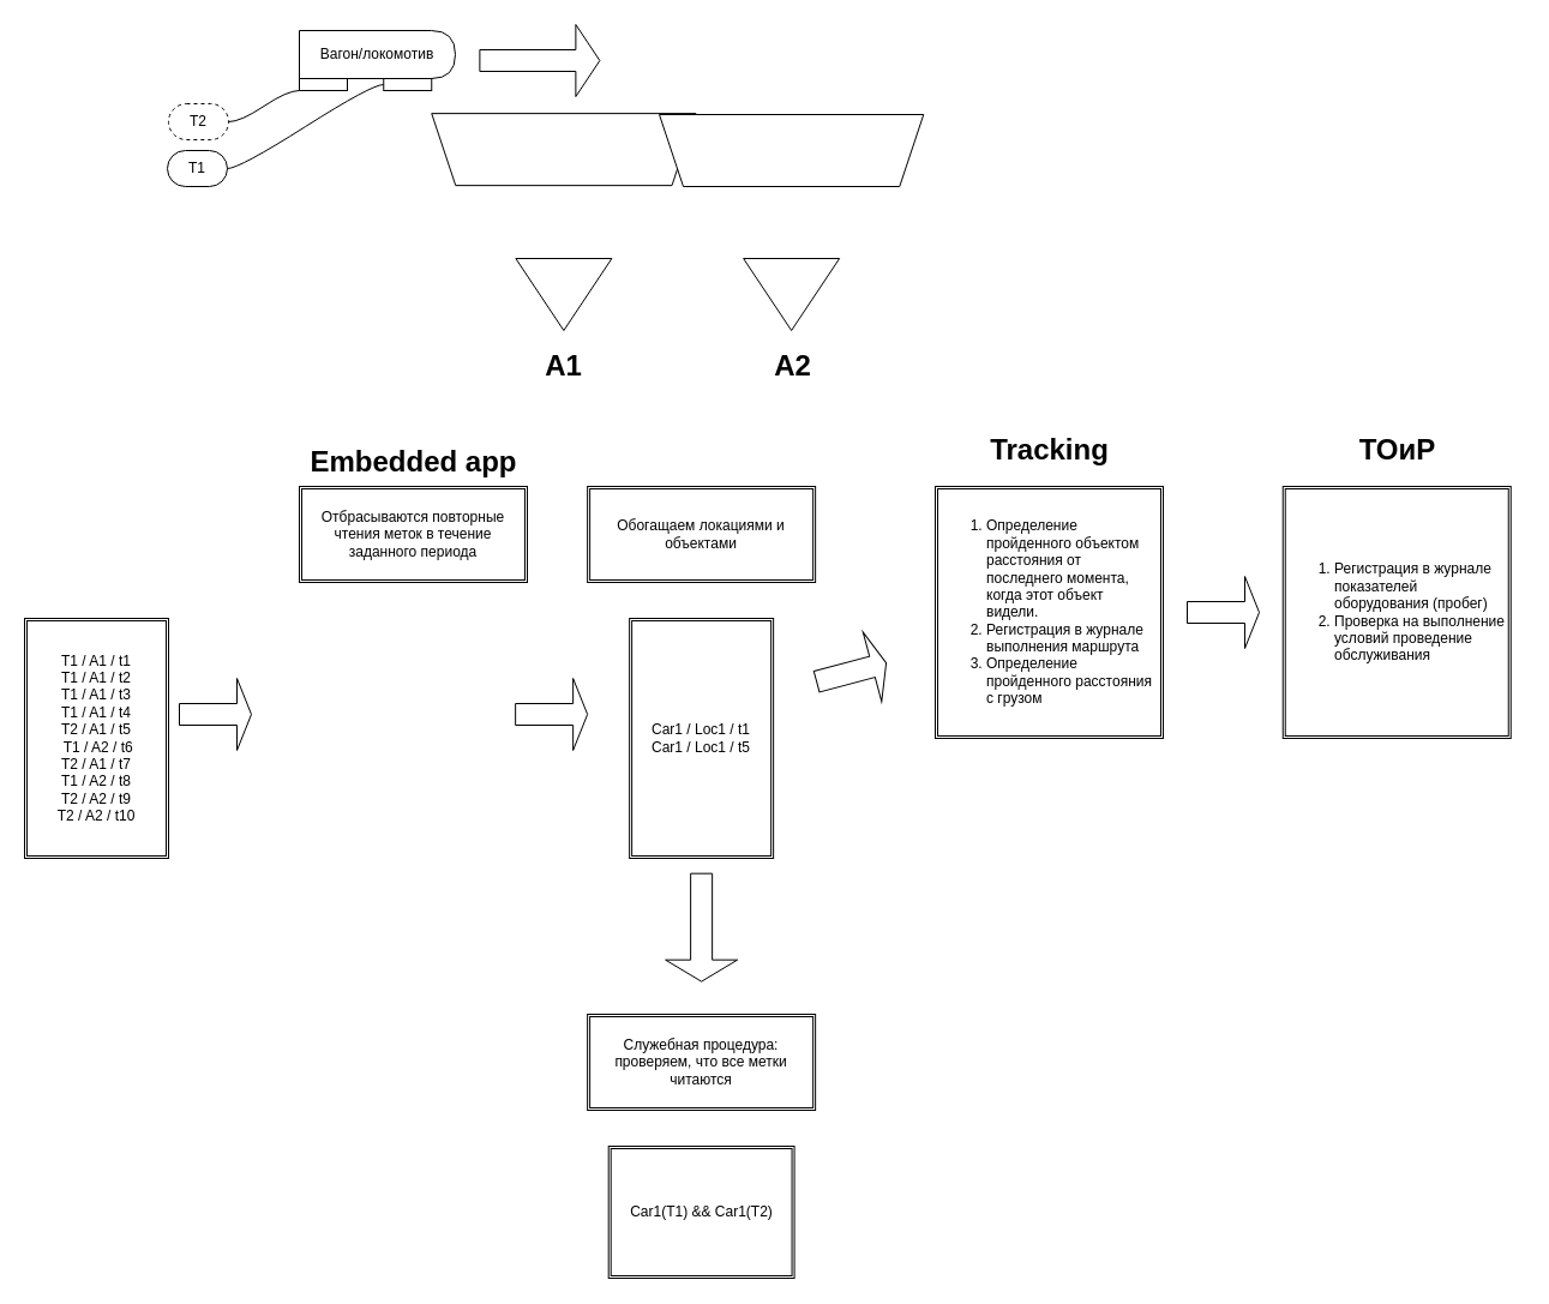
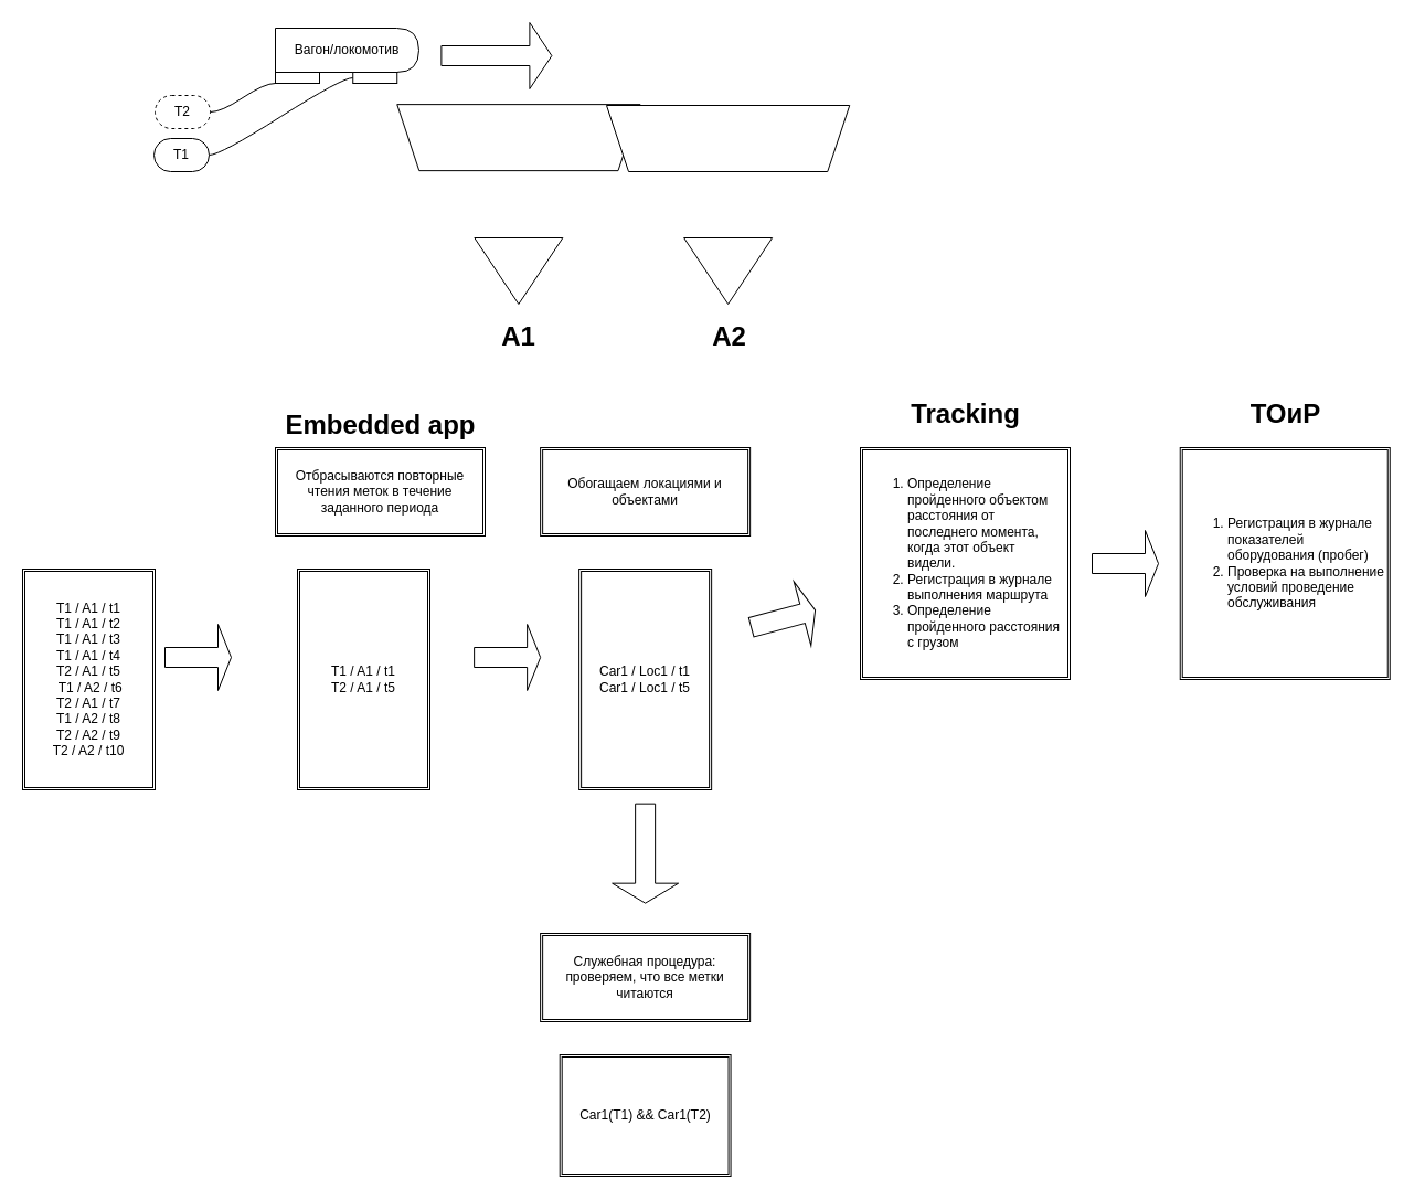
  <mxCell id="0" />
  <mxCell id="1" parent="0" />
  <mxCell id="2" value="" style="triangle;whiteSpace=wrap;html=1;rotation=90;" vertex="1" parent="1"><mxGeometry x="439.38" y="205" width="60" height="80" as="geometry" /></mxCell>
  <mxCell id="3" value="" style="triangle;whiteSpace=wrap;html=1;rotation=90;fontStyle=1" vertex="1" parent="1"><mxGeometry x="629.13" y="205" width="60" height="80" as="geometry" /></mxCell>
  <mxCell id="4" value="" style="shape=trapezoid;perimeter=trapezoidPerimeter;whiteSpace=wrap;html=1;fixedSize=1;rotation=-180;" vertex="1" parent="1"><mxGeometry x="359.25" y="94.13" width="220.26" height="60" as="geometry" /></mxCell>
  <mxCell id="5" value="" style="shape=trapezoid;perimeter=trapezoidPerimeter;whiteSpace=wrap;html=1;fixedSize=1;rotation=-180;" vertex="1" parent="1"><mxGeometry x="549" y="95" width="220.26" height="60" as="geometry" /></mxCell>
  <mxCell id="6" value="T2" style="whiteSpace=wrap;html=1;rounded=1;arcSize=50;align=center;verticalAlign=middle;strokeWidth=1;autosize=1;spacing=4;treeFolding=1;treeMoving=1;newEdgeStyle={&quot;edgeStyle&quot;:&quot;entityRelationEdgeStyle&quot;,&quot;startArrow&quot;:&quot;none&quot;,&quot;endArrow&quot;:&quot;none&quot;,&quot;segment&quot;:10,&quot;curved&quot;:1};dashed=1;" vertex="1" parent="1"><mxGeometry x="140" y="86" width="50" height="30" as="geometry" /></mxCell>
  <mxCell id="7" value="" style="edgeStyle=entityRelationEdgeStyle;startArrow=none;endArrow=none;segment=10;curved=1;rounded=0;exitX=0;exitY=1;exitDx=0;exitDy=0;" edge="1" target="6" parent="1" source="12"><mxGeometry relative="1" as="geometry"><mxPoint x="191" y="35" as="sourcePoint" /></mxGeometry></mxCell>
  <mxCell id="8" value="T1" style="whiteSpace=wrap;html=1;rounded=1;arcSize=50;align=center;verticalAlign=middle;strokeWidth=1;autosize=1;spacing=4;treeFolding=1;treeMoving=1;newEdgeStyle={&quot;edgeStyle&quot;:&quot;entityRelationEdgeStyle&quot;,&quot;startArrow&quot;:&quot;none&quot;,&quot;endArrow&quot;:&quot;none&quot;,&quot;segment&quot;:10,&quot;curved&quot;:1};" vertex="1" parent="1"><mxGeometry x="139" y="125" width="50" height="30" as="geometry" /></mxCell>
  <mxCell id="9" value="" style="edgeStyle=entityRelationEdgeStyle;startArrow=none;endArrow=none;segment=10;curved=1;rounded=0;exitX=0;exitY=0.5;exitDx=0;exitDy=0;" edge="1" target="8" parent="1" source="13"><mxGeometry relative="1" as="geometry"><mxPoint x="77" y="219" as="sourcePoint" /></mxGeometry></mxCell>
  <mxCell id="10" value="" style="group" vertex="1" connectable="0" parent="1"><mxGeometry x="249" y="25" width="130" height="50" as="geometry" /></mxCell>
  <mxCell id="11" value="Вагон/локомотив" style="shape=delay;whiteSpace=wrap;html=1;" vertex="1" parent="10"><mxGeometry width="130" height="40" as="geometry" /></mxCell>
  <mxCell id="12" value="" style="rounded=0;whiteSpace=wrap;html=1;" vertex="1" parent="10"><mxGeometry y="40" width="40" height="10" as="geometry" /></mxCell>
  <mxCell id="13" value="" style="rounded=0;whiteSpace=wrap;html=1;" vertex="1" parent="10"><mxGeometry x="70.25" y="40" width="40" height="10" as="geometry" /></mxCell>
  <mxCell id="14" value="A1" style="text;strokeColor=none;fillColor=none;html=1;fontSize=24;fontStyle=1;verticalAlign=middle;align=center;" vertex="1" parent="1"><mxGeometry x="419" y="285" width="100" height="40" as="geometry" /></mxCell>
  <mxCell id="15" value="A2" style="text;strokeColor=none;fillColor=none;html=1;fontSize=24;fontStyle=1;verticalAlign=middle;align=center;" vertex="1" parent="1"><mxGeometry x="610.13" y="285" width="100" height="40" as="geometry" /></mxCell>
  <mxCell id="16" value="" style="shape=singleArrow;whiteSpace=wrap;html=1;" vertex="1" parent="1"><mxGeometry x="399.38" y="20" width="100" height="60" as="geometry" /></mxCell>
  <mxCell id="17" value="T1 / A1 / t1&lt;br&gt;T1 / A1 / t2&lt;br&gt;T1 / A1 / t3&lt;br&gt;T1 / A1 / t4&lt;br&gt;T2 / A1 / t5&lt;br&gt;&amp;nbsp;T1 / A2 / t6&lt;br&gt;T2 / A1 / t7&lt;br&gt;T1 / A2 / t8&lt;br&gt;T2 / A2 / t9&lt;br&gt;T2 / A2 / t10" style="shape=ext;double=1;rounded=0;whiteSpace=wrap;html=1;" vertex="1" parent="1"><mxGeometry x="20" y="515" width="120" height="200" as="geometry" /></mxCell>
  <mxCell id="18" value="Embedded app" style="text;strokeColor=none;fillColor=none;html=1;fontSize=24;fontStyle=1;verticalAlign=middle;align=center;" vertex="1" parent="1"><mxGeometry x="239" y="365" width="210" height="40" as="geometry" /></mxCell>
  <mxCell id="19" value="" style="shape=singleArrow;whiteSpace=wrap;html=1;" vertex="1" parent="1"><mxGeometry x="149" y="565" width="60" height="60" as="geometry" /></mxCell>
  <mxCell id="20" value="Отбрасываются повторные чтения меток в течение заданного периода" style="shape=ext;double=1;rounded=0;whiteSpace=wrap;html=1;" vertex="1" parent="1"><mxGeometry x="249" y="405" width="190" height="80" as="geometry" /></mxCell>
+ <mxCell id="21" value="T1 / A1 / t1&lt;br&gt;T2 / A1 / t5" style="shape=ext;double=1;rounded=0;whiteSpace=wrap;html=1;" vertex="1" parent="1"><mxGeometry x="269" y="515" width="120" height="200" as="geometry" /></mxCell>
  <mxCell id="22" value="Обогащаем локациями и объектами" style="shape=ext;double=1;rounded=0;whiteSpace=wrap;html=1;" vertex="1" parent="1"><mxGeometry x="489.13" y="405" width="190" height="80" as="geometry" /></mxCell>
  <mxCell id="23" value="Car1 / Loc1 / t1&lt;br&gt;Car1 / Loc1 / t5" style="shape=ext;double=1;rounded=0;whiteSpace=wrap;html=1;" vertex="1" parent="1"><mxGeometry x="524.13" y="515" width="120" height="200" as="geometry" /></mxCell>
  <mxCell id="24" value="Служебная процедура:&lt;br&gt;проверяем, что все метки читаются" style="shape=ext;double=1;rounded=0;whiteSpace=wrap;html=1;" vertex="1" parent="1"><mxGeometry x="489.13" y="845" width="190" height="80" as="geometry" /></mxCell>
  <mxCell id="25" value="Car1(T1) &amp;amp;&amp;amp; Car1(T2)" style="shape=ext;double=1;rounded=0;whiteSpace=wrap;html=1;" vertex="1" parent="1"><mxGeometry x="506.7" y="955" width="154.87" height="110" as="geometry" /></mxCell>
  <mxCell id="26" value="" style="shape=singleArrow;whiteSpace=wrap;html=1;" vertex="1" parent="1"><mxGeometry x="429.13" y="565" width="60" height="60" as="geometry" /></mxCell>
  <mxCell id="27" value="" style="shape=singleArrow;whiteSpace=wrap;html=1;rotation=90;" vertex="1" parent="1"><mxGeometry x="539.13" y="742.66" width="90" height="60" as="geometry" /></mxCell>
  <mxCell id="28" value="&lt;div style=&quot;text-align: left;&quot;&gt;&lt;ol&gt;&lt;li&gt;Определение пройденного объектом расстояния от последнего момента, когда этот объект видели.&lt;/li&gt;&lt;li&gt;Регистрация в журнале выполнения маршрута&lt;/li&gt;&lt;li&gt;Определение пройденного расстояния с грузом&lt;/li&gt;&lt;/ol&gt;&lt;/div&gt;" style="shape=ext;double=1;rounded=0;whiteSpace=wrap;html=1;" vertex="1" parent="1"><mxGeometry x="779" y="405" width="190" height="210" as="geometry" /></mxCell>
  <mxCell id="29" value="Tracking" style="text;strokeColor=none;fillColor=none;html=1;fontSize=24;fontStyle=1;verticalAlign=middle;align=center;" vertex="1" parent="1"><mxGeometry x="769.26" y="355" width="210" height="40" as="geometry" /></mxCell>
  <mxCell id="30" value="" style="shape=singleArrow;whiteSpace=wrap;html=1;rotation=-15;" vertex="1" parent="1"><mxGeometry x="679.13" y="530" width="60" height="60" as="geometry" /></mxCell>
  <mxCell id="31" value="&lt;div style=&quot;text-align: left;&quot;&gt;&lt;ol&gt;&lt;li&gt;Регистрация в журнале показателей оборудования (пробег)&lt;/li&gt;&lt;li&gt;Проверка на выполнение условий проведение обслуживания&amp;nbsp;&lt;/li&gt;&lt;/ol&gt;&lt;/div&gt;" style="shape=ext;double=1;rounded=0;whiteSpace=wrap;html=1;" vertex="1" parent="1"><mxGeometry x="1068.74" y="405" width="190" height="210" as="geometry" /></mxCell>
  <mxCell id="32" value="ТОиР" style="text;strokeColor=none;fillColor=none;html=1;fontSize=24;fontStyle=1;verticalAlign=middle;align=center;" vertex="1" parent="1"><mxGeometry x="1059" y="355" width="210" height="40" as="geometry" /></mxCell>
  <mxCell id="33" value="" style="shape=singleArrow;whiteSpace=wrap;html=1;" vertex="1" parent="1"><mxGeometry x="989" y="480" width="60" height="60" as="geometry" /></mxCell>
